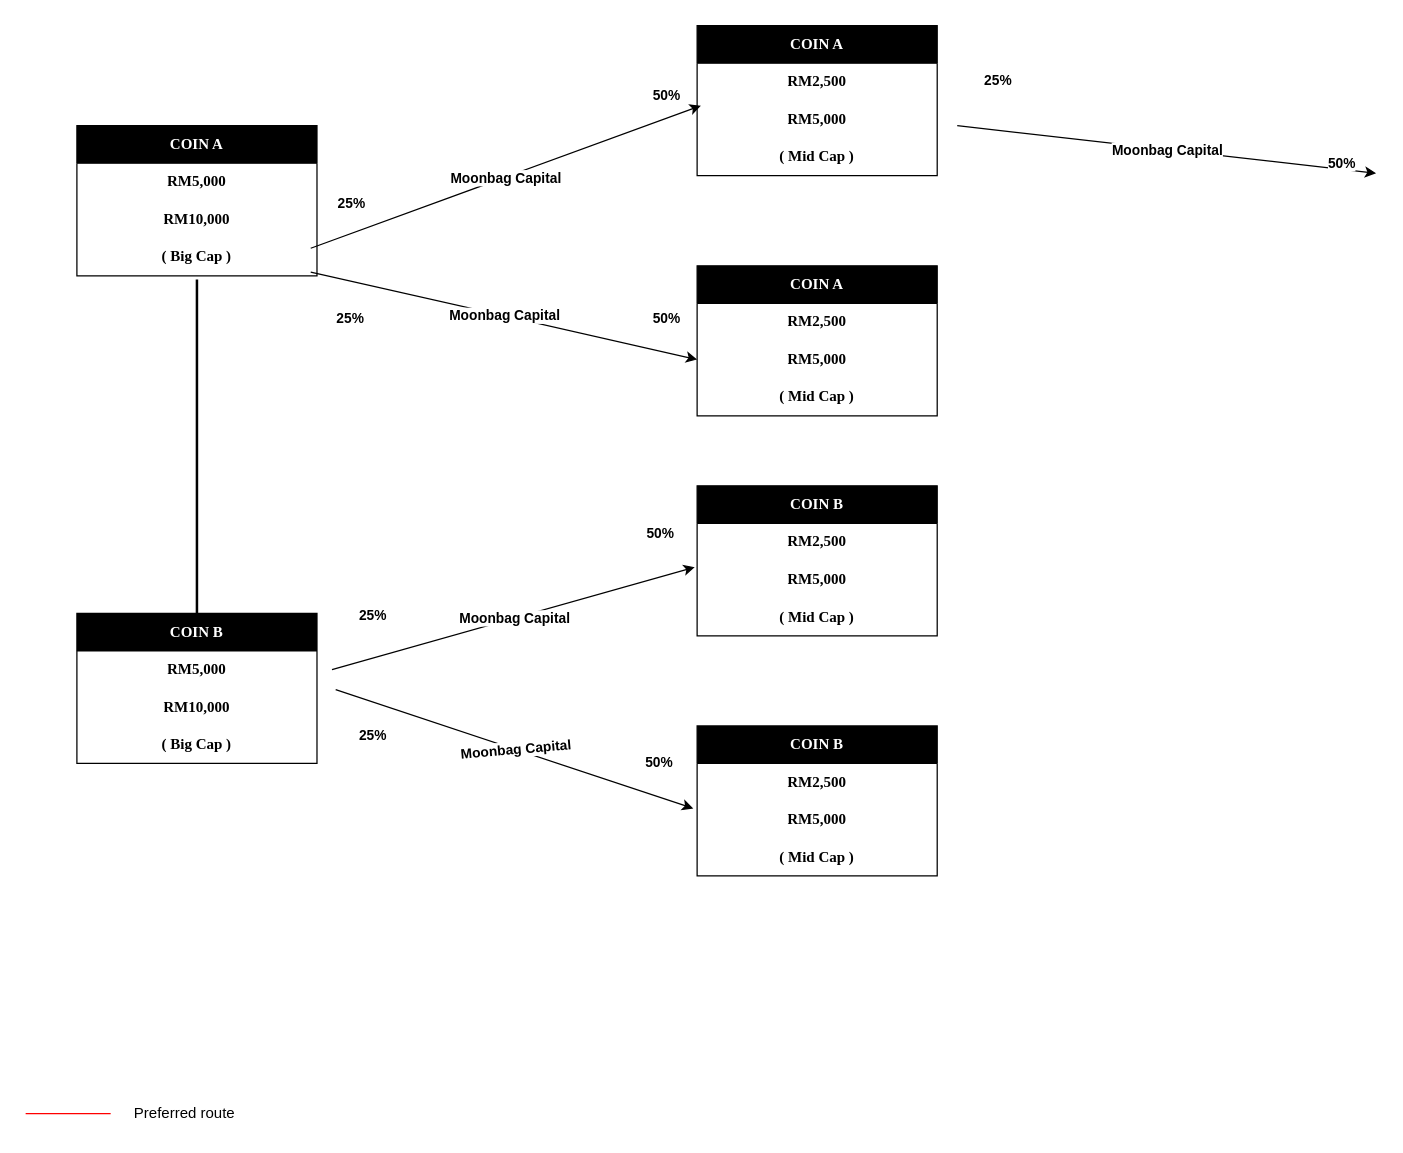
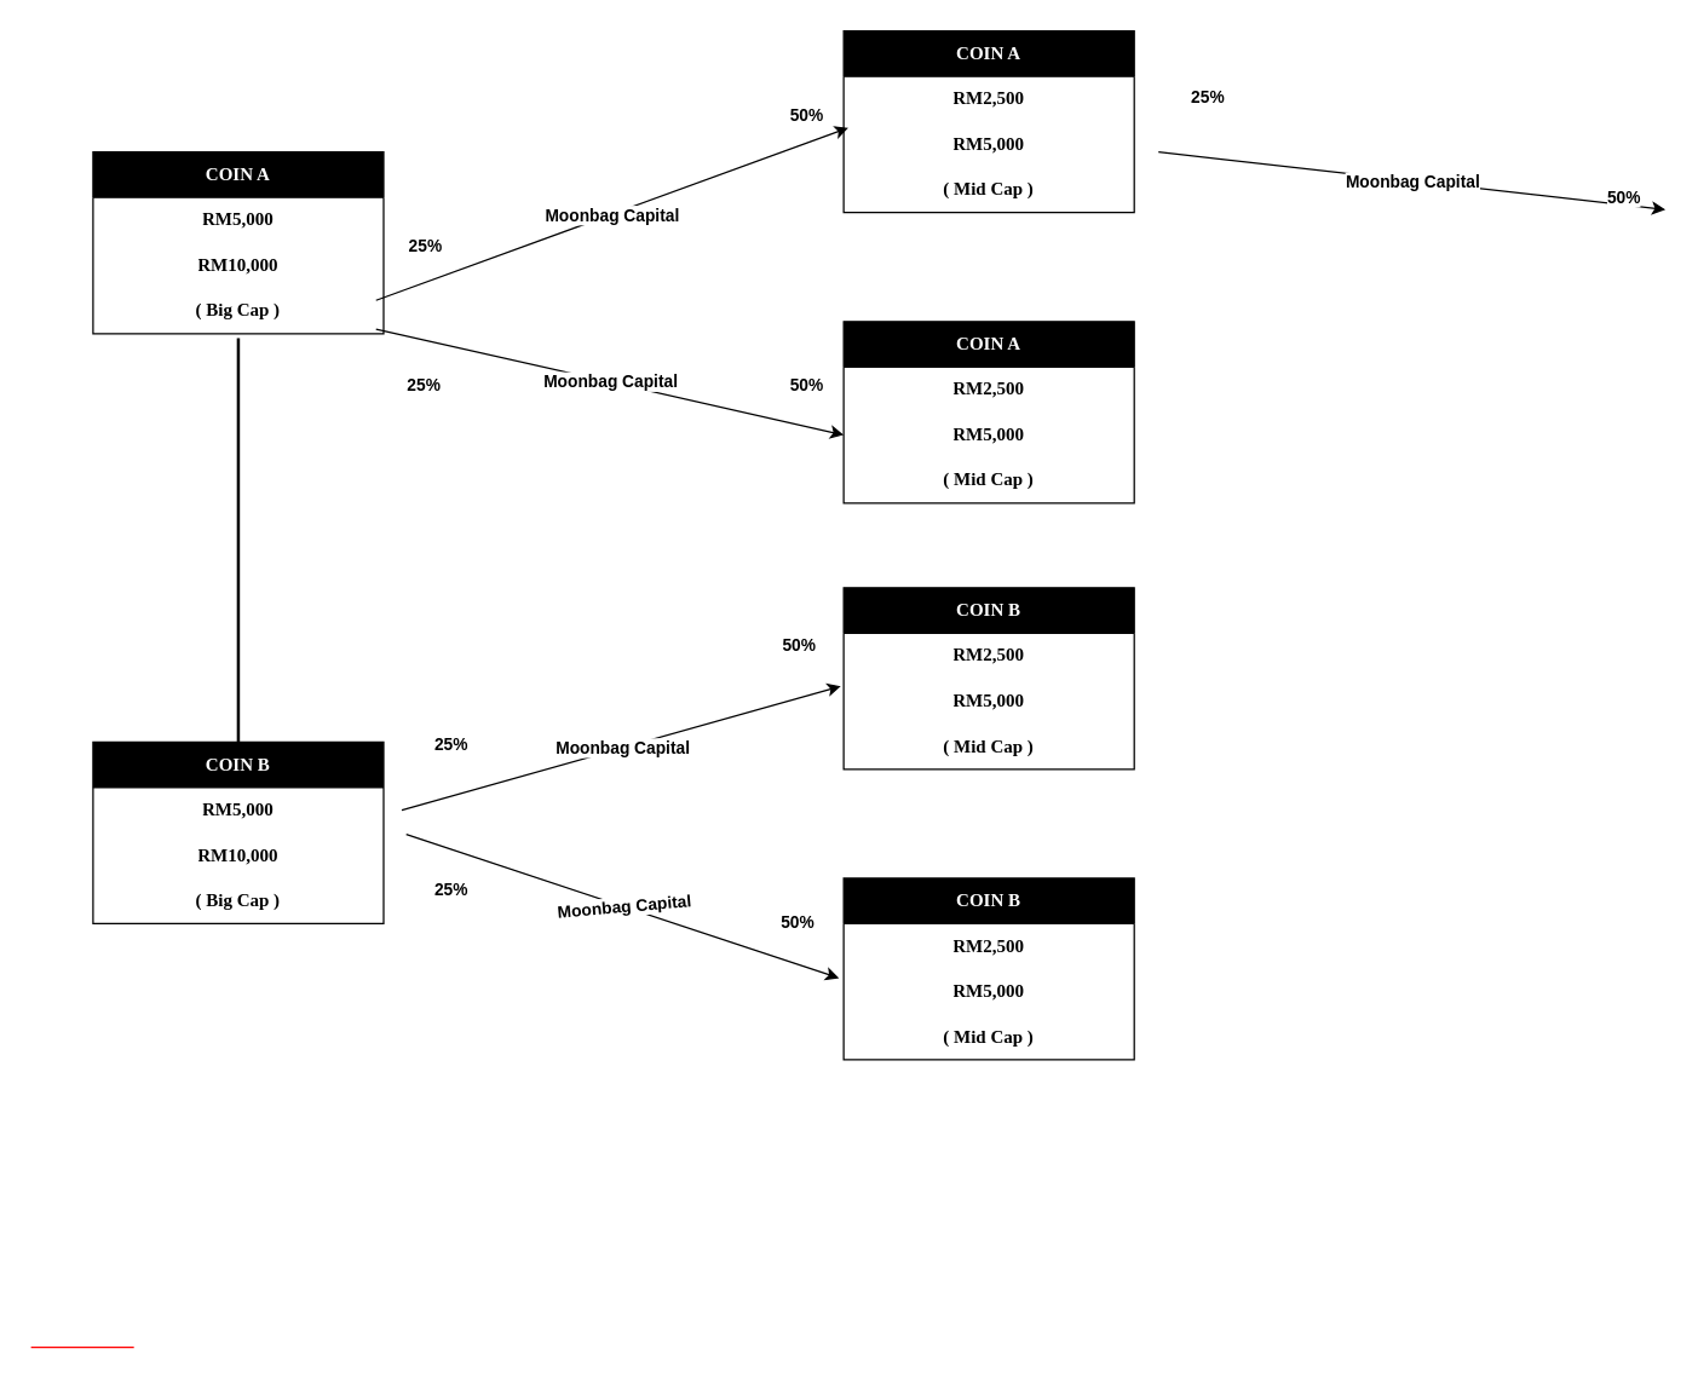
  <mxCell id="0" style=";html=1;" />
  <mxCell id="1" style=";html=1;" parent="0" />
  <mxCell id="2" value="" style="line;strokeWidth=1;html=1;rounded=1;fontSize=12;align=center;verticalAlign=middle;strokeColor=#FF0000;endFill=1;endArrow=classic;endSize=10;startSize=10;" parent="1" vertex="1"><mxGeometry x="20" y="885" width="68" height="10" as="geometry" /></mxCell>
- <mxCell id="3" value="Preferred route" style="text;html=1;strokeColor=none;fillColor=none;align=left;verticalAlign=middle;whiteSpace=wrap;rounded=0;shadow=1;fontSize=12;" parent="1" vertex="1"><mxGeometry x="105" y="880" width="143" height="20" as="geometry" /></mxCell>
  <mxCell id="4" value="" style="endArrow=none;html=1;rounded=0;strokeWidth=2;exitX=0.5;exitY=0;exitDx=0;exitDy=0;entryX=0.5;entryY=1.1;entryDx=0;entryDy=0;entryPerimeter=0;" edge="1" parent="1" source="25" target="32"><mxGeometry width="50" height="50" relative="1" as="geometry"><mxPoint x="195" y="490" as="sourcePoint" /><mxPoint x="172.96" y="262.99" as="targetPoint" /></mxGeometry></mxCell>
  <mxCell id="5" value="" style="endArrow=classic;html=1;rounded=0;entryX=0.016;entryY=0.133;entryDx=0;entryDy=0;exitX=1;exitY=0.867;exitDx=0;exitDy=0;exitPerimeter=0;entryPerimeter=0;" edge="1" parent="1" target="35"><mxGeometry relative="1" as="geometry"><mxPoint x="248" y="198.01" as="sourcePoint" /><mxPoint x="541" y="97" as="targetPoint" /></mxGeometry></mxCell>
  <mxCell id="6" value="&lt;b&gt;50%&lt;/b&gt;" style="edgeLabel;resizable=0;html=1;;align=right;verticalAlign=bottom;" connectable="0" vertex="1" parent="5"><mxGeometry x="1" relative="1" as="geometry"><mxPoint x="-16" as="offset" /></mxGeometry></mxCell>
  <mxCell id="7" value="&lt;b&gt;Moonbag Capital&lt;/b&gt;" style="edgeLabel;resizable=0;html=1;;align=center;verticalAlign=middle;" connectable="0" vertex="1" parent="5"><mxGeometry relative="1" as="geometry" /></mxCell>
  <mxCell id="8" value="&lt;b&gt;25%&lt;/b&gt;" style="edgeLabel;resizable=0;html=1;;align=left;verticalAlign=bottom;" connectable="0" vertex="1" parent="5"><mxGeometry x="-1" relative="1" as="geometry"><mxPoint x="20" y="-28" as="offset" /></mxGeometry></mxCell>
  <mxCell id="9" value="" style="endArrow=classic;html=1;rounded=0;entryX=0;entryY=0.5;entryDx=0;entryDy=0;exitX=1;exitY=0.5;exitDx=0;exitDy=0;" edge="1" parent="1" target="39"><mxGeometry relative="1" as="geometry"><mxPoint x="248" y="217" as="sourcePoint" /><mxPoint x="538.06" y="295" as="targetPoint" /></mxGeometry></mxCell>
  <mxCell id="10" value="&lt;b&gt;50%&lt;/b&gt;" style="edgeLabel;resizable=0;html=1;;align=right;verticalAlign=bottom;" connectable="0" vertex="1" parent="9"><mxGeometry x="1" relative="1" as="geometry"><mxPoint x="-13" y="-25" as="offset" /></mxGeometry></mxCell>
  <mxCell id="11" value="&lt;b&gt;Moonbag Capital&lt;/b&gt;" style="edgeLabel;resizable=0;html=1;;align=center;verticalAlign=middle;" connectable="0" vertex="1" parent="9"><mxGeometry relative="1" as="geometry" /></mxCell>
  <mxCell id="12" value="&lt;b&gt;25%&lt;/b&gt;" style="edgeLabel;resizable=0;html=1;;align=left;verticalAlign=bottom;" connectable="0" vertex="1" parent="9"><mxGeometry x="-1" relative="1" as="geometry"><mxPoint x="19" y="45" as="offset" /></mxGeometry></mxCell>
  <mxCell id="13" value="" style="endArrow=classic;html=1;rounded=0;entryX=-0.01;entryY=0.167;entryDx=0;entryDy=0;exitX=1;exitY=0.5;exitDx=0;exitDy=0;entryPerimeter=0;" edge="1" parent="1" target="43"><mxGeometry relative="1" as="geometry"><mxPoint x="265" y="535" as="sourcePoint" /><mxPoint x="541" y="445" as="targetPoint" /></mxGeometry></mxCell>
  <mxCell id="14" value="&lt;b&gt;50%&lt;/b&gt;" style="edgeLabel;resizable=0;html=1;;align=right;verticalAlign=bottom;" connectable="0" vertex="1" parent="13"><mxGeometry x="1" relative="1" as="geometry"><mxPoint x="-16" y="-19" as="offset" /></mxGeometry></mxCell>
  <mxCell id="15" value="&lt;b&gt;Moonbag Capital&lt;/b&gt;" style="edgeLabel;resizable=0;html=1;;align=center;verticalAlign=middle;" connectable="0" vertex="1" parent="13"><mxGeometry relative="1" as="geometry" /></mxCell>
  <mxCell id="16" value="&lt;b&gt;25%&lt;/b&gt;" style="edgeLabel;resizable=0;html=1;;align=left;verticalAlign=bottom;" connectable="0" vertex="1" parent="13"><mxGeometry x="-1" relative="1" as="geometry"><mxPoint x="20" y="-35" as="offset" /></mxGeometry></mxCell>
  <mxCell id="17" value="" style="endArrow=classic;html=1;rounded=0;entryX=-0.016;entryY=0.2;entryDx=0;entryDy=0;exitX=1.021;exitY=0.033;exitDx=0;exitDy=0;exitPerimeter=0;entryPerimeter=0;" edge="1" parent="1" target="47"><mxGeometry relative="1" as="geometry"><mxPoint x="267.94" y="550.99" as="sourcePoint" /><mxPoint x="541" y="625" as="targetPoint" /></mxGeometry></mxCell>
  <mxCell id="18" value="&lt;b&gt;50%&lt;/b&gt;" style="edgeLabel;resizable=0;html=1;;align=right;verticalAlign=bottom;" connectable="0" vertex="1" parent="17"><mxGeometry x="1" relative="1" as="geometry"><mxPoint x="-16" y="-29" as="offset" /></mxGeometry></mxCell>
  <mxCell id="19" value="&lt;b&gt;Moonbag Capital&lt;/b&gt;" style="edgeLabel;resizable=0;html=1;;align=center;verticalAlign=middle;rotation=-5;" connectable="0" vertex="1" parent="17"><mxGeometry relative="1" as="geometry" /></mxCell>
  <mxCell id="20" value="&lt;b&gt;25%&lt;/b&gt;" style="edgeLabel;resizable=0;html=1;;align=left;verticalAlign=bottom;" connectable="0" vertex="1" parent="17"><mxGeometry x="-1" relative="1" as="geometry"><mxPoint x="17" y="45" as="offset" /></mxGeometry></mxCell>
  <mxCell id="21" value="" style="endArrow=classic;html=1;rounded=0;exitX=1.036;exitY=-0.133;exitDx=0;exitDy=0;exitPerimeter=0;" edge="1" parent="1"><mxGeometry relative="1" as="geometry"><mxPoint x="765" y="100" as="sourcePoint" /><mxPoint x="1099.96" y="137.99" as="targetPoint" /></mxGeometry></mxCell>
  <mxCell id="22" value="&lt;b&gt;50%&lt;/b&gt;" style="edgeLabel;resizable=0;html=1;;align=right;verticalAlign=bottom;" connectable="0" vertex="1" parent="21"><mxGeometry x="1" relative="1" as="geometry"><mxPoint x="-16" as="offset" /></mxGeometry></mxCell>
  <mxCell id="23" value="&lt;b&gt;Moonbag Capital&lt;/b&gt;" style="edgeLabel;resizable=0;html=1;;align=center;verticalAlign=middle;" connectable="0" vertex="1" parent="21"><mxGeometry relative="1" as="geometry" /></mxCell>
  <mxCell id="24" value="&lt;b&gt;25%&lt;/b&gt;" style="edgeLabel;resizable=0;html=1;;align=left;verticalAlign=bottom;" connectable="0" vertex="1" parent="21"><mxGeometry x="-1" relative="1" as="geometry"><mxPoint x="20" y="-28" as="offset" /></mxGeometry></mxCell>
  <mxCell id="25" value="&lt;b&gt;&lt;font face=&quot;Verdana&quot;&gt;COIN B&lt;/font&gt;&lt;/b&gt;" style="swimlane;fontStyle=0;childLayout=stackLayout;horizontal=1;startSize=30;horizontalStack=0;resizeParent=1;resizeParentMax=0;resizeLast=0;collapsible=1;marginBottom=0;whiteSpace=wrap;html=1;fillColor=#000000;fontColor=#ffffff;strokeColor=default;" vertex="1" parent="1"><mxGeometry x="61" y="490" width="192" height="120" as="geometry" /></mxCell>
  <mxCell id="26" value="&lt;b&gt;&lt;font face=&quot;Verdana&quot;&gt;RM5,000&lt;/font&gt;&lt;/b&gt;" style="text;strokeColor=none;fillColor=none;align=center;verticalAlign=middle;spacingLeft=4;spacingRight=4;overflow=hidden;points=[[0,0.5],[1,0.5]];portConstraint=eastwest;rotatable=0;whiteSpace=wrap;html=1;" vertex="1" parent="25"><mxGeometry y="30" width="192" height="30" as="geometry" /></mxCell>
  <mxCell id="27" value="&lt;b&gt;&lt;font face=&quot;Verdana&quot;&gt;RM10,000&lt;/font&gt;&lt;/b&gt;" style="text;strokeColor=none;fillColor=none;align=center;verticalAlign=middle;spacingLeft=4;spacingRight=4;overflow=hidden;points=[[0,0.5],[1,0.5]];portConstraint=eastwest;rotatable=0;whiteSpace=wrap;html=1;" vertex="1" parent="25"><mxGeometry y="60" width="192" height="30" as="geometry" /></mxCell>
  <mxCell id="28" value="&lt;b&gt;( Big Cap )&lt;/b&gt;" style="text;strokeColor=none;fillColor=none;align=center;verticalAlign=middle;spacingLeft=4;spacingRight=4;overflow=hidden;points=[[0,0.5],[1,0.5]];portConstraint=eastwest;rotatable=0;whiteSpace=wrap;html=1;fontFamily=Verdana;" vertex="1" parent="25"><mxGeometry y="90" width="192" height="30" as="geometry" /></mxCell>
  <mxCell id="29" value="&lt;b&gt;COIN A&lt;/b&gt;" style="swimlane;fontStyle=0;childLayout=stackLayout;horizontal=1;startSize=30;horizontalStack=0;resizeParent=1;resizeParentMax=0;resizeLast=0;collapsible=1;marginBottom=0;whiteSpace=wrap;html=1;fillColor=#000000;fontColor=#ffffff;strokeColor=default;fontFamily=Verdana;" vertex="1" parent="1"><mxGeometry x="61" y="100" width="192" height="120" as="geometry" /></mxCell>
  <mxCell id="30" value="&lt;b&gt;&lt;font face=&quot;Verdana&quot;&gt;RM5,000&lt;/font&gt;&lt;/b&gt;" style="text;strokeColor=none;fillColor=none;align=center;verticalAlign=middle;spacingLeft=4;spacingRight=4;overflow=hidden;points=[[0,0.5],[1,0.5]];portConstraint=eastwest;rotatable=0;whiteSpace=wrap;html=1;" vertex="1" parent="29"><mxGeometry y="30" width="192" height="30" as="geometry" /></mxCell>
  <mxCell id="31" value="&lt;b&gt;&lt;font face=&quot;Verdana&quot;&gt;RM10,000&lt;/font&gt;&lt;/b&gt;" style="text;strokeColor=none;fillColor=none;align=center;verticalAlign=middle;spacingLeft=4;spacingRight=4;overflow=hidden;points=[[0,0.5],[1,0.5]];portConstraint=eastwest;rotatable=0;whiteSpace=wrap;html=1;" vertex="1" parent="29"><mxGeometry y="60" width="192" height="30" as="geometry" /></mxCell>
  <mxCell id="32" value="&lt;b&gt;&lt;font face=&quot;Verdana&quot;&gt;( Big Cap )&lt;/font&gt;&lt;/b&gt;" style="text;strokeColor=none;fillColor=none;align=center;verticalAlign=middle;spacingLeft=4;spacingRight=4;overflow=hidden;points=[[0,0.5],[1,0.5]];portConstraint=eastwest;rotatable=0;whiteSpace=wrap;html=1;" vertex="1" parent="29"><mxGeometry y="90" width="192" height="30" as="geometry" /></mxCell>
  <mxCell id="33" value="&lt;b&gt;COIN A&lt;/b&gt;" style="swimlane;fontStyle=0;childLayout=stackLayout;horizontal=1;startSize=30;horizontalStack=0;resizeParent=1;resizeParentMax=0;resizeLast=0;collapsible=1;marginBottom=0;whiteSpace=wrap;html=1;fillColor=#000000;fontColor=#ffffff;strokeColor=default;fontFamily=Verdana;" vertex="1" parent="1"><mxGeometry x="557" y="20" width="192" height="120" as="geometry" /></mxCell>
  <mxCell id="34" value="&lt;b&gt;&lt;font face=&quot;Verdana&quot;&gt;RM2,500&lt;/font&gt;&lt;/b&gt;" style="text;strokeColor=none;fillColor=none;align=center;verticalAlign=middle;spacingLeft=4;spacingRight=4;overflow=hidden;points=[[0,0.5],[1,0.5]];portConstraint=eastwest;rotatable=0;whiteSpace=wrap;html=1;" vertex="1" parent="33"><mxGeometry y="30" width="192" height="30" as="geometry" /></mxCell>
  <mxCell id="35" value="&lt;b&gt;&lt;font face=&quot;Verdana&quot;&gt;RM5,000&lt;/font&gt;&lt;/b&gt;" style="text;strokeColor=none;fillColor=none;align=center;verticalAlign=middle;spacingLeft=4;spacingRight=4;overflow=hidden;points=[[0,0.5],[1,0.5]];portConstraint=eastwest;rotatable=0;whiteSpace=wrap;html=1;" vertex="1" parent="33"><mxGeometry y="60" width="192" height="30" as="geometry" /></mxCell>
  <mxCell id="36" value="&lt;b&gt;&lt;font face=&quot;Verdana&quot;&gt;( Mid Cap )&lt;/font&gt;&lt;/b&gt;" style="text;strokeColor=none;fillColor=none;align=center;verticalAlign=middle;spacingLeft=4;spacingRight=4;overflow=hidden;points=[[0,0.5],[1,0.5]];portConstraint=eastwest;rotatable=0;whiteSpace=wrap;html=1;" vertex="1" parent="33"><mxGeometry y="90" width="192" height="30" as="geometry" /></mxCell>
  <mxCell id="37" value="&lt;b&gt;COIN A&lt;/b&gt;" style="swimlane;fontStyle=0;childLayout=stackLayout;horizontal=1;startSize=30;horizontalStack=0;resizeParent=1;resizeParentMax=0;resizeLast=0;collapsible=1;marginBottom=0;whiteSpace=wrap;html=1;fillColor=#000000;fontColor=#ffffff;strokeColor=default;fontFamily=Verdana;" vertex="1" parent="1"><mxGeometry x="557" y="212" width="192" height="120" as="geometry" /></mxCell>
  <mxCell id="38" value="&lt;b&gt;&lt;font face=&quot;Verdana&quot;&gt;RM2,500&lt;/font&gt;&lt;/b&gt;" style="text;strokeColor=none;fillColor=none;align=center;verticalAlign=middle;spacingLeft=4;spacingRight=4;overflow=hidden;points=[[0,0.5],[1,0.5]];portConstraint=eastwest;rotatable=0;whiteSpace=wrap;html=1;" vertex="1" parent="37"><mxGeometry y="30" width="192" height="30" as="geometry" /></mxCell>
  <mxCell id="39" value="&lt;b&gt;&lt;font face=&quot;Verdana&quot;&gt;RM5,000&lt;/font&gt;&lt;/b&gt;" style="text;strokeColor=none;fillColor=none;align=center;verticalAlign=middle;spacingLeft=4;spacingRight=4;overflow=hidden;points=[[0,0.5],[1,0.5]];portConstraint=eastwest;rotatable=0;whiteSpace=wrap;html=1;" vertex="1" parent="37"><mxGeometry y="60" width="192" height="30" as="geometry" /></mxCell>
  <mxCell id="40" value="&lt;b&gt;&lt;font face=&quot;Verdana&quot;&gt;( Mid Cap )&lt;/font&gt;&lt;/b&gt;" style="text;strokeColor=none;fillColor=none;align=center;verticalAlign=middle;spacingLeft=4;spacingRight=4;overflow=hidden;points=[[0,0.5],[1,0.5]];portConstraint=eastwest;rotatable=0;whiteSpace=wrap;html=1;" vertex="1" parent="37"><mxGeometry y="90" width="192" height="30" as="geometry" /></mxCell>
  <mxCell id="41" value="&lt;b&gt;COIN B&lt;/b&gt;" style="swimlane;fontStyle=0;childLayout=stackLayout;horizontal=1;startSize=30;horizontalStack=0;resizeParent=1;resizeParentMax=0;resizeLast=0;collapsible=1;marginBottom=0;whiteSpace=wrap;html=1;fillColor=#000000;fontColor=#ffffff;strokeColor=default;fontFamily=Verdana;" vertex="1" parent="1"><mxGeometry x="557" y="388" width="192" height="120" as="geometry" /></mxCell>
  <mxCell id="42" value="&lt;b&gt;&lt;font face=&quot;Verdana&quot;&gt;RM2,500&lt;/font&gt;&lt;/b&gt;" style="text;strokeColor=none;fillColor=none;align=center;verticalAlign=middle;spacingLeft=4;spacingRight=4;overflow=hidden;points=[[0,0.5],[1,0.5]];portConstraint=eastwest;rotatable=0;whiteSpace=wrap;html=1;" vertex="1" parent="41"><mxGeometry y="30" width="192" height="30" as="geometry" /></mxCell>
  <mxCell id="43" value="&lt;b&gt;&lt;font face=&quot;Verdana&quot;&gt;RM5,000&lt;/font&gt;&lt;/b&gt;" style="text;strokeColor=none;fillColor=none;align=center;verticalAlign=middle;spacingLeft=4;spacingRight=4;overflow=hidden;points=[[0,0.5],[1,0.5]];portConstraint=eastwest;rotatable=0;whiteSpace=wrap;html=1;" vertex="1" parent="41"><mxGeometry y="60" width="192" height="30" as="geometry" /></mxCell>
  <mxCell id="44" value="&lt;b&gt;&lt;font face=&quot;Verdana&quot;&gt;( Mid Cap )&lt;/font&gt;&lt;/b&gt;" style="text;strokeColor=none;fillColor=none;align=center;verticalAlign=middle;spacingLeft=4;spacingRight=4;overflow=hidden;points=[[0,0.5],[1,0.5]];portConstraint=eastwest;rotatable=0;whiteSpace=wrap;html=1;" vertex="1" parent="41"><mxGeometry y="90" width="192" height="30" as="geometry" /></mxCell>
  <mxCell id="45" value="&lt;b&gt;COIN B&lt;/b&gt;" style="swimlane;fontStyle=0;childLayout=stackLayout;horizontal=1;startSize=30;horizontalStack=0;resizeParent=1;resizeParentMax=0;resizeLast=0;collapsible=1;marginBottom=0;whiteSpace=wrap;html=1;fillColor=#000000;fontColor=#ffffff;strokeColor=default;fontFamily=Verdana;" vertex="1" parent="1"><mxGeometry x="557" y="580" width="192" height="120" as="geometry" /></mxCell>
  <mxCell id="46" value="&lt;b&gt;&lt;font face=&quot;Verdana&quot;&gt;RM2,500&lt;/font&gt;&lt;/b&gt;" style="text;strokeColor=none;fillColor=none;align=center;verticalAlign=middle;spacingLeft=4;spacingRight=4;overflow=hidden;points=[[0,0.5],[1,0.5]];portConstraint=eastwest;rotatable=0;whiteSpace=wrap;html=1;" vertex="1" parent="45"><mxGeometry y="30" width="192" height="30" as="geometry" /></mxCell>
  <mxCell id="47" value="&lt;b&gt;&lt;font face=&quot;Verdana&quot;&gt;RM5,000&lt;/font&gt;&lt;/b&gt;" style="text;strokeColor=none;fillColor=none;align=center;verticalAlign=middle;spacingLeft=4;spacingRight=4;overflow=hidden;points=[[0,0.5],[1,0.5]];portConstraint=eastwest;rotatable=0;whiteSpace=wrap;html=1;" vertex="1" parent="45"><mxGeometry y="60" width="192" height="30" as="geometry" /></mxCell>
  <mxCell id="48" value="&lt;b&gt;&lt;font face=&quot;Verdana&quot;&gt;( Mid Cap )&lt;/font&gt;&lt;/b&gt;" style="text;strokeColor=none;fillColor=none;align=center;verticalAlign=middle;spacingLeft=4;spacingRight=4;overflow=hidden;points=[[0,0.5],[1,0.5]];portConstraint=eastwest;rotatable=0;whiteSpace=wrap;html=1;" vertex="1" parent="45"><mxGeometry y="90" width="192" height="30" as="geometry" /></mxCell>
